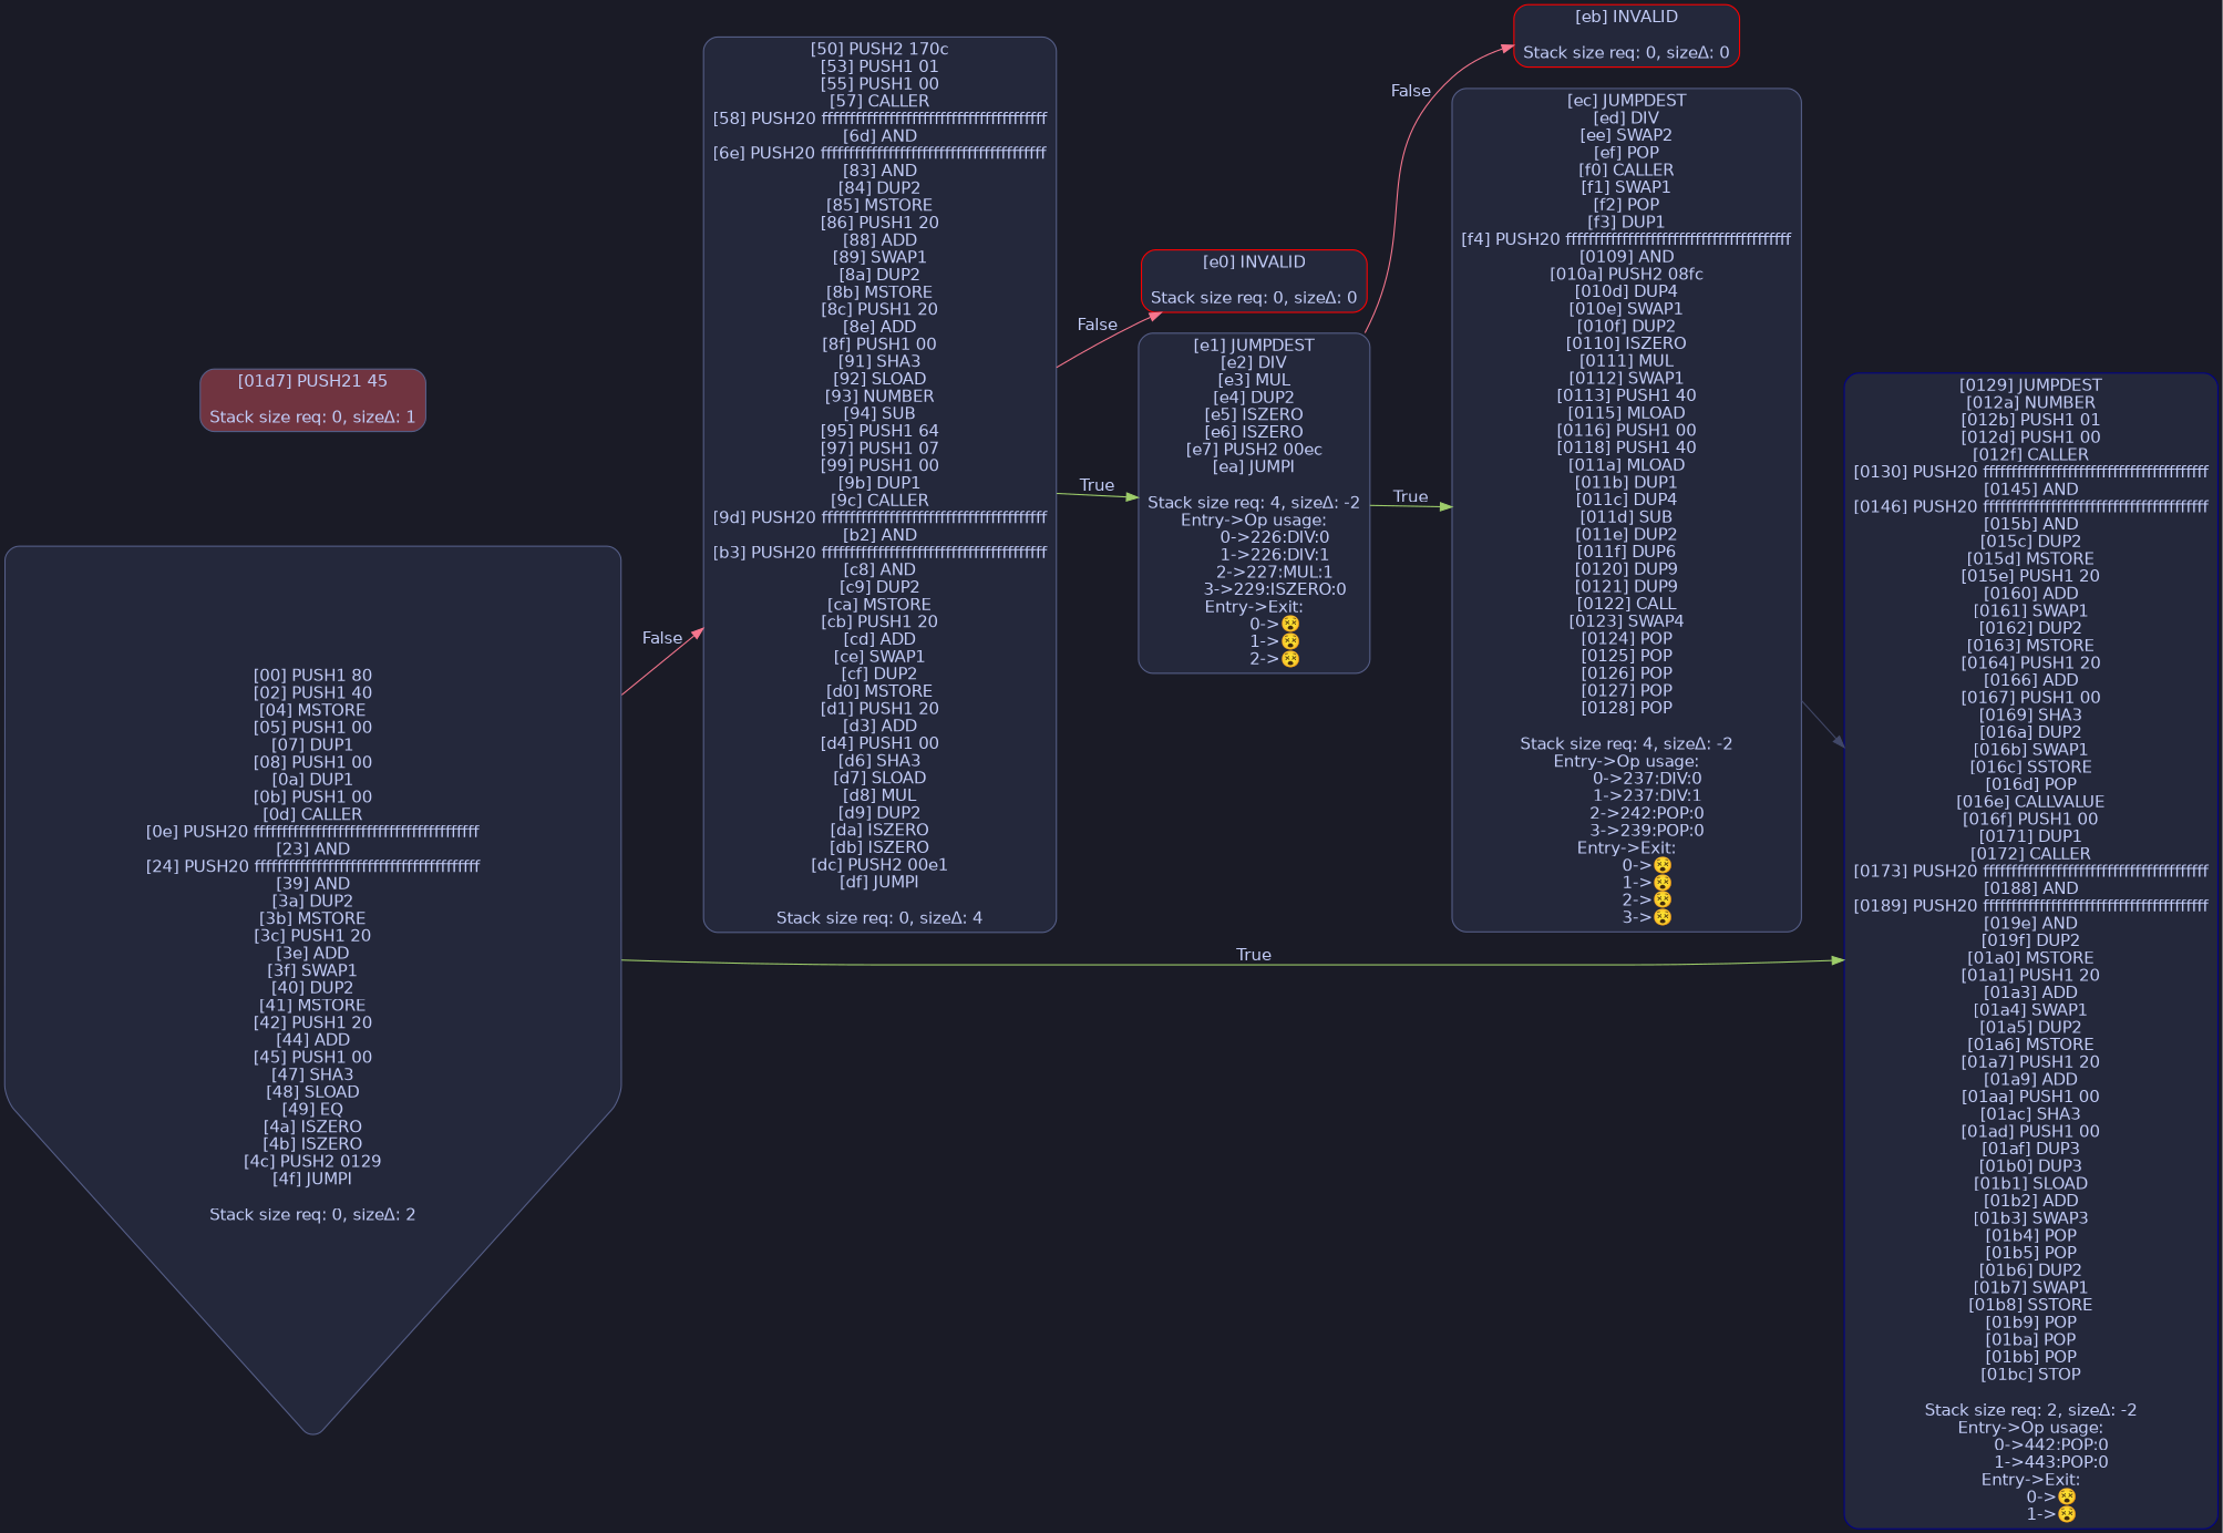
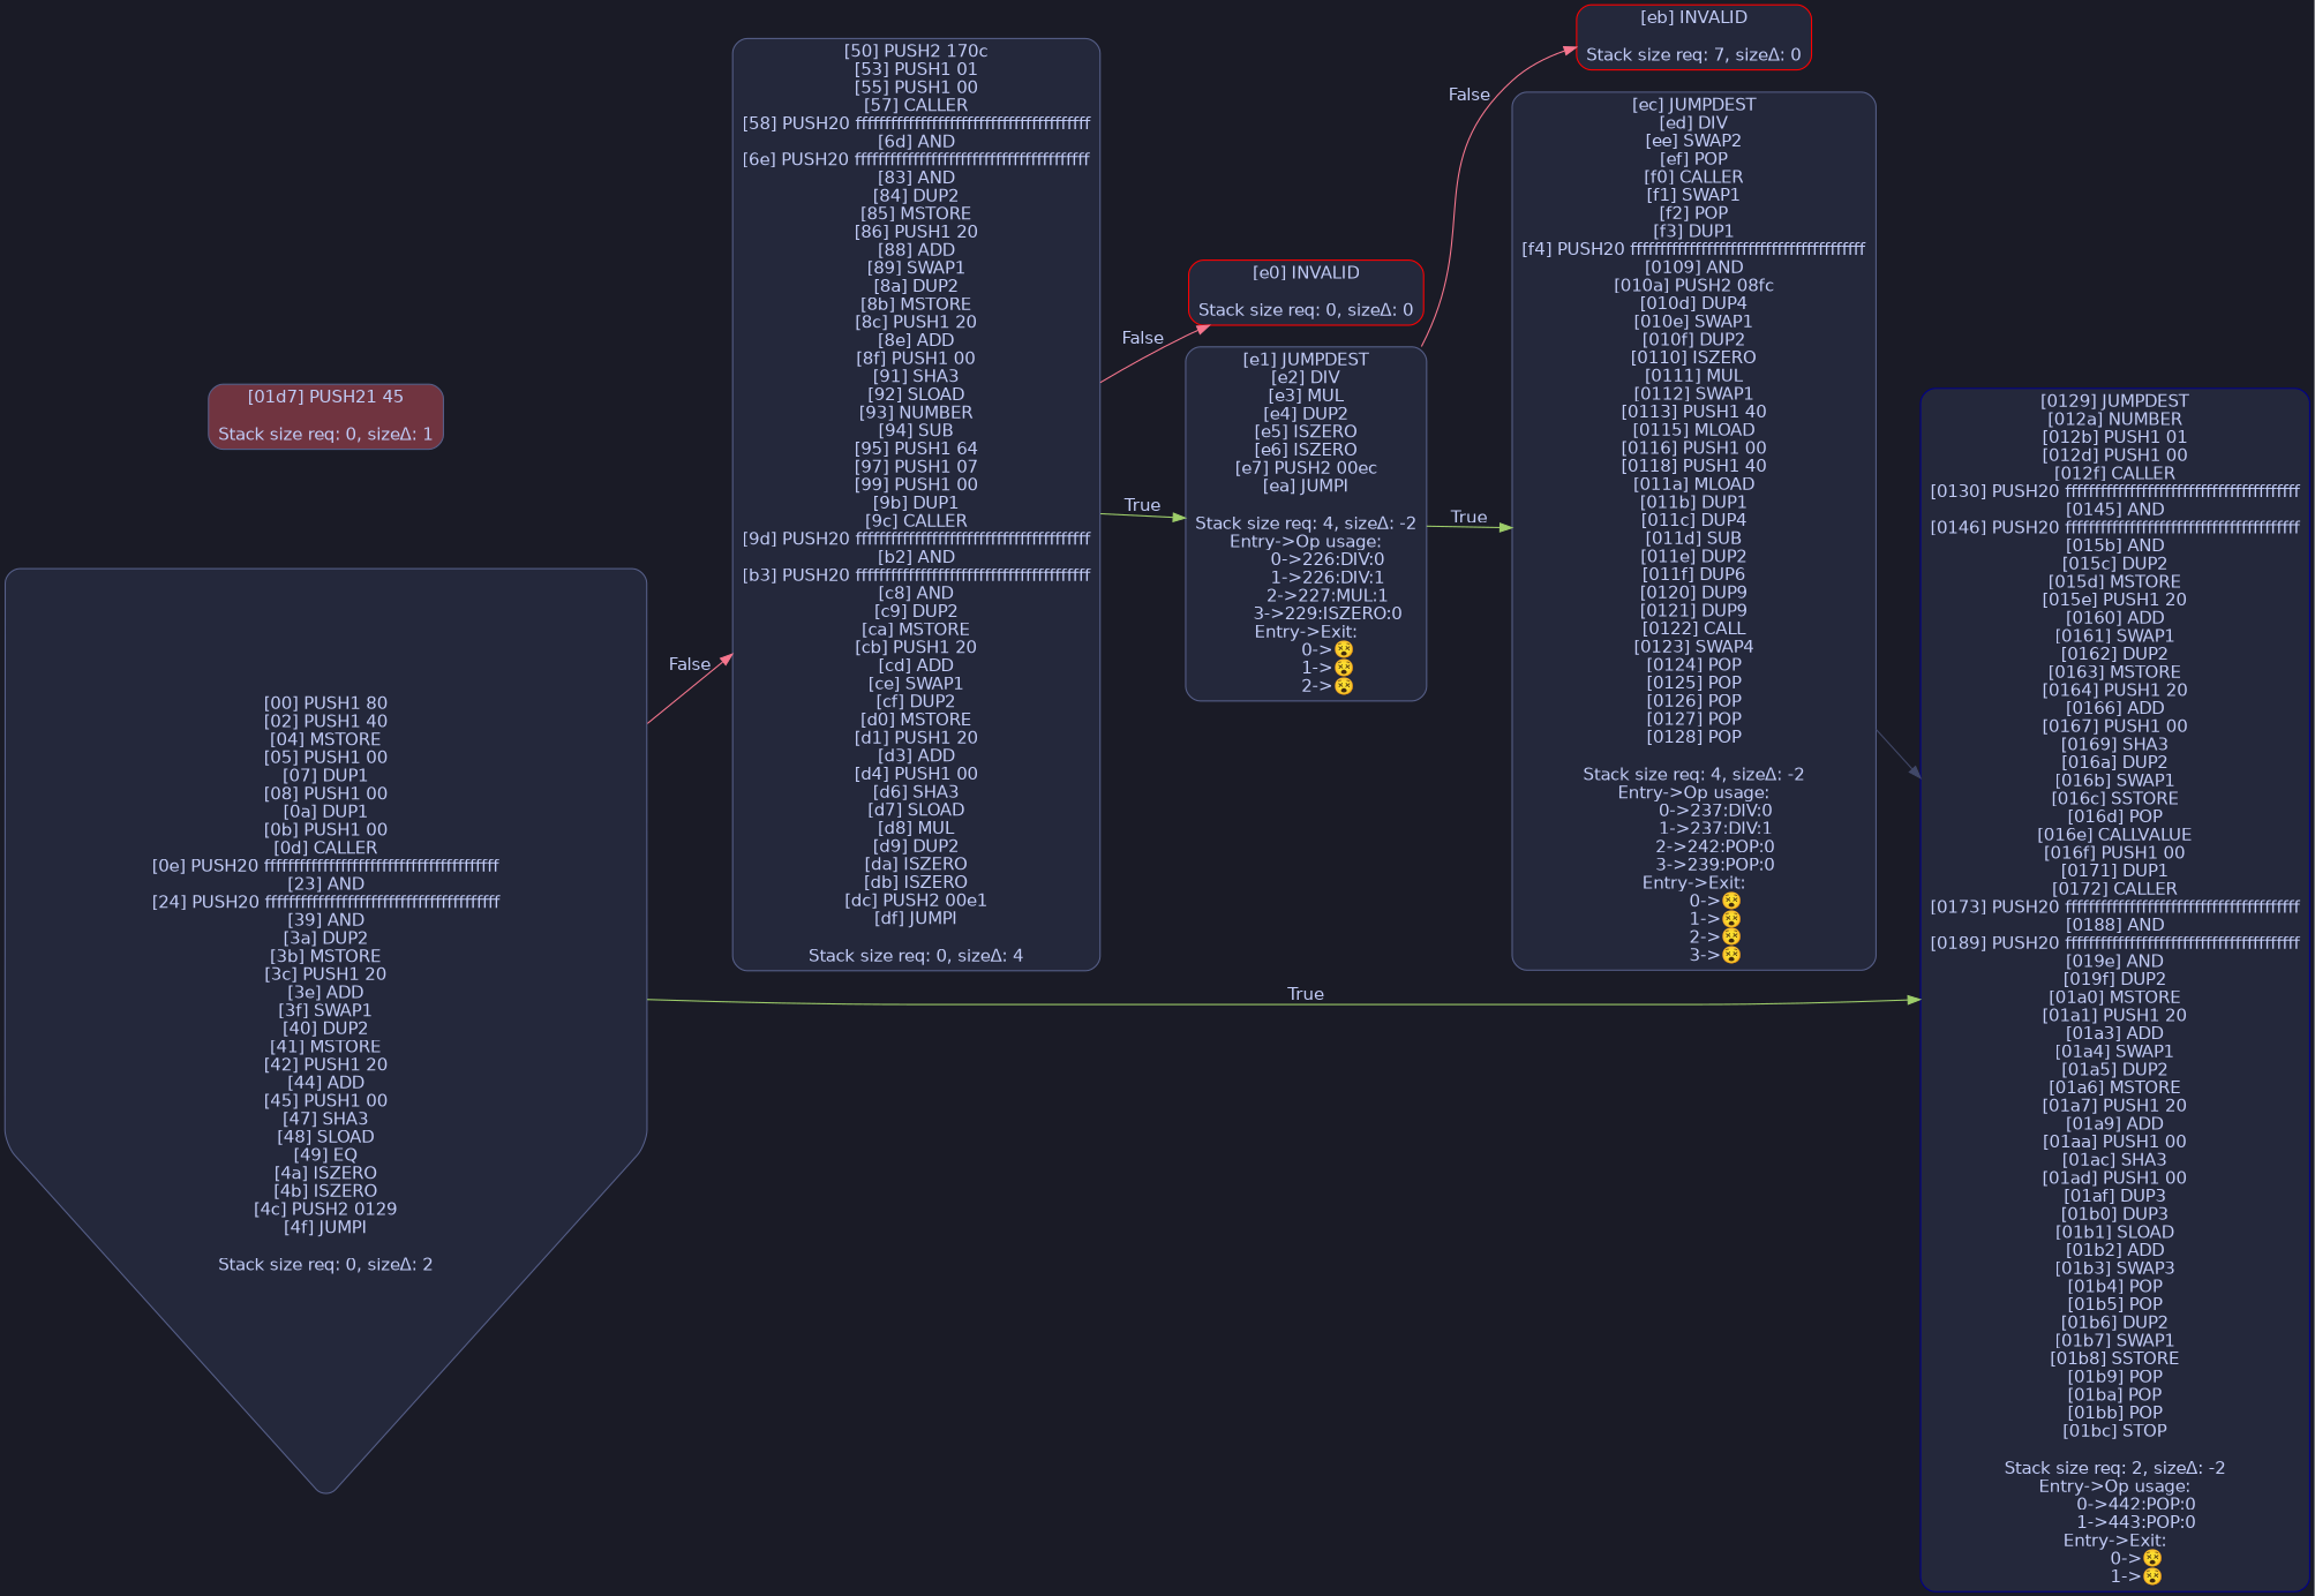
  digraph {
    bgcolor="#1a1b26"
    rankdir=LR
    fontname="DejaVu Sans"
    node [color="#565f89" fillcolor="#24283b" fontcolor="#c0caf5" fontname="DejaVu Sans" shape=box style="filled, rounded"]
    edge [color="#f7768e" fontcolor="#c0caf5" fontname="DejaVu Sans"]
    n1 [label="[00] PUSH1 80\n[02] PUSH1 40\n[04] MSTORE\n[05] PUSH1 00\n[07] DUP1\n[08] PUSH1 00\n[0a] DUP1\n[0b] PUSH1 00\n[0d] CALLER\n[0e] PUSH20 ffffffffffffffffffffffffffffffffffffffff\n[23] AND\n[24] PUSH20 ffffffffffffffffffffffffffffffffffffffff\n[39] AND\n[3a] DUP2\n[3b] MSTORE\n[3c] PUSH1 20\n[3e] ADD\n[3f] SWAP1\n[40] DUP2\n[41] MSTORE\n[42] PUSH1 20\n[44] ADD\n[45] PUSH1 00\n[47] SHA3\n[48] SLOAD\n[49] EQ\n[4a] ISZERO\n[4b] ISZERO\n[4c] PUSH2 0129\n[4f] JUMPI\n\nStack size req: 0, sizeΔ: 2\n" shape=invhouse]
    n2 [label="[50] PUSH2 170c\n[53] PUSH1 01\n[55] PUSH1 00\n[57] CALLER\n[58] PUSH20 ffffffffffffffffffffffffffffffffffffffff\n[6d] AND\n[6e] PUSH20 ffffffffffffffffffffffffffffffffffffffff\n[83] AND\n[84] DUP2\n[85] MSTORE\n[86] PUSH1 20\n[88] ADD\n[89] SWAP1\n[8a] DUP2\n[8b] MSTORE\n[8c] PUSH1 20\n[8e] ADD\n[8f] PUSH1 00\n[91] SHA3\n[92] SLOAD\n[93] NUMBER\n[94] SUB\n[95] PUSH1 64\n[97] PUSH1 07\n[99] PUSH1 00\n[9b] DUP1\n[9c] CALLER\n[9d] PUSH20 ffffffffffffffffffffffffffffffffffffffff\n[b2] AND\n[b3] PUSH20 ffffffffffffffffffffffffffffffffffffffff\n[c8] AND\n[c9] DUP2\n[ca] MSTORE\n[cb] PUSH1 20\n[cd] ADD\n[ce] SWAP1\n[cf] DUP2\n[d0] MSTORE\n[d1] PUSH1 20\n[d3] ADD\n[d4] PUSH1 00\n[d6] SHA3\n[d7] SLOAD\n[d8] MUL\n[d9] DUP2\n[da] ISZERO\n[db] ISZERO\n[dc] PUSH2 00e1\n[df] JUMPI\n\nStack size req: 0, sizeΔ: 4\n"]
    n3 [color=darkblue label="[0129] JUMPDEST\n[012a] NUMBER\n[012b] PUSH1 01\n[012d] PUSH1 00\n[012f] CALLER\n[0130] PUSH20 ffffffffffffffffffffffffffffffffffffffff\n[0145] AND\n[0146] PUSH20 ffffffffffffffffffffffffffffffffffffffff\n[015b] AND\n[015c] DUP2\n[015d] MSTORE\n[015e] PUSH1 20\n[0160] ADD\n[0161] SWAP1\n[0162] DUP2\n[0163] MSTORE\n[0164] PUSH1 20\n[0166] ADD\n[0167] PUSH1 00\n[0169] SHA3\n[016a] DUP2\n[016b] SWAP1\n[016c] SSTORE\n[016d] POP\n[016e] CALLVALUE\n[016f] PUSH1 00\n[0171] DUP1\n[0172] CALLER\n[0173] PUSH20 ffffffffffffffffffffffffffffffffffffffff\n[0188] AND\n[0189] PUSH20 ffffffffffffffffffffffffffffffffffffffff\n[019e] AND\n[019f] DUP2\n[01a0] MSTORE\n[01a1] PUSH1 20\n[01a3] ADD\n[01a4] SWAP1\n[01a5] DUP2\n[01a6] MSTORE\n[01a7] PUSH1 20\n[01a9] ADD\n[01aa] PUSH1 00\n[01ac] SHA3\n[01ad] PUSH1 00\n[01af] DUP3\n[01b0] DUP3\n[01b1] SLOAD\n[01b2] ADD\n[01b3] SWAP3\n[01b4] POP\n[01b5] POP\n[01b6] DUP2\n[01b7] SWAP1\n[01b8] SSTORE\n[01b9] POP\n[01ba] POP\n[01bb] POP\n[01bc] STOP\n\nStack size req: 2, sizeΔ: -2\nEntry->Op usage:\n	0->442:POP:0\n	1->443:POP:0\nEntry->Exit:\n	0->😵\n	1->😵\n"]
    n4 [color=red label="[e0] INVALID\n\nStack size req: 0, sizeΔ: 0\n"]
    n5 [label="[e1] JUMPDEST\n[e2] DIV\n[e3] MUL\n[e4] DUP2\n[e5] ISZERO\n[e6] ISZERO\n[e7] PUSH2 00ec\n[ea] JUMPI\n\nStack size req: 4, sizeΔ: -2\nEntry->Op usage:\n	0->226:DIV:0\n	1->226:DIV:1\n	2->227:MUL:1\n	3->229:ISZERO:0\nEntry->Exit:\n	0->😵\n	1->😵\n	2->😵\n"]
-   n6 [color=red label="[eb] INVALID\n\nStack size req: 0, sizeΔ: 0\n"]
+   n6 [color=red label="[eb] INVALID\n\nStack size req: 7, sizeΔ: 0\n"]
    n7 [label="[ec] JUMPDEST\n[ed] DIV\n[ee] SWAP2\n[ef] POP\n[f0] CALLER\n[f1] SWAP1\n[f2] POP\n[f3] DUP1\n[f4] PUSH20 ffffffffffffffffffffffffffffffffffffffff\n[0109] AND\n[010a] PUSH2 08fc\n[010d] DUP4\n[010e] SWAP1\n[010f] DUP2\n[0110] ISZERO\n[0111] MUL\n[0112] SWAP1\n[0113] PUSH1 40\n[0115] MLOAD\n[0116] PUSH1 00\n[0118] PUSH1 40\n[011a] MLOAD\n[011b] DUP1\n[011c] DUP4\n[011d] SUB\n[011e] DUP2\n[011f] DUP6\n[0120] DUP9\n[0121] DUP9\n[0122] CALL\n[0123] SWAP4\n[0124] POP\n[0125] POP\n[0126] POP\n[0127] POP\n[0128] POP\n\nStack size req: 4, sizeΔ: -2\nEntry->Op usage:\n	0->237:DIV:0\n	1->237:DIV:1\n	2->242:POP:0\n	3->239:POP:0\nEntry->Exit:\n	0->😵\n	1->😵\n	2->😵\n	3->😵\n"]
    n8 [fillcolor="#703440" label="[01d7] PUSH21 45\n\nStack size req: 0, sizeΔ: 1\n"]
    n1 -> n2 [label=False]
    n1 -> n3 [color="#9ece6a" label=True]
    n2 -> n4 [label=False]
    n2 -> n5 [color="#9ece6a" label=True]
    n5 -> n6 [label=False]
    n5 -> n7 [color="#9ece6a" label=True]
    n7 -> n3 [color="#414868"]
  }
